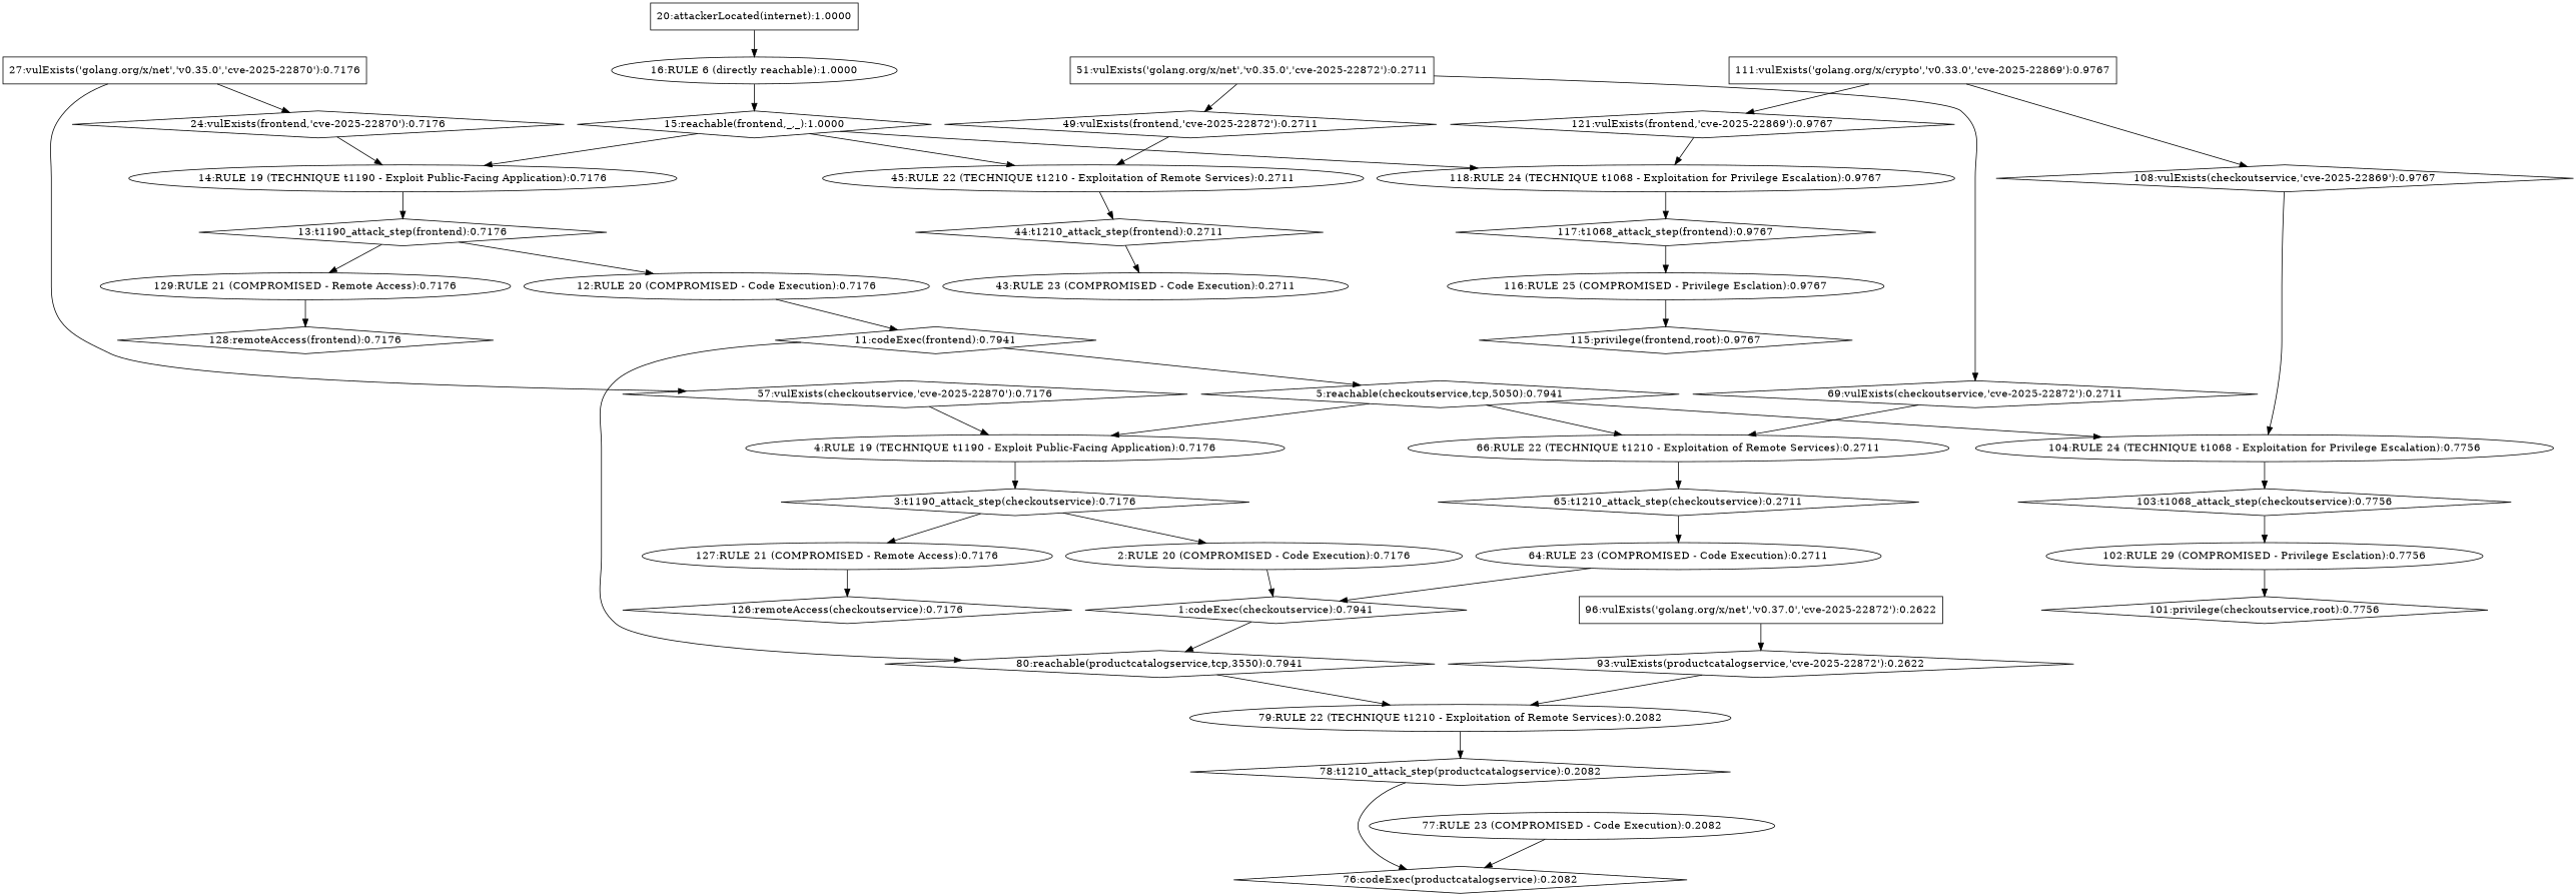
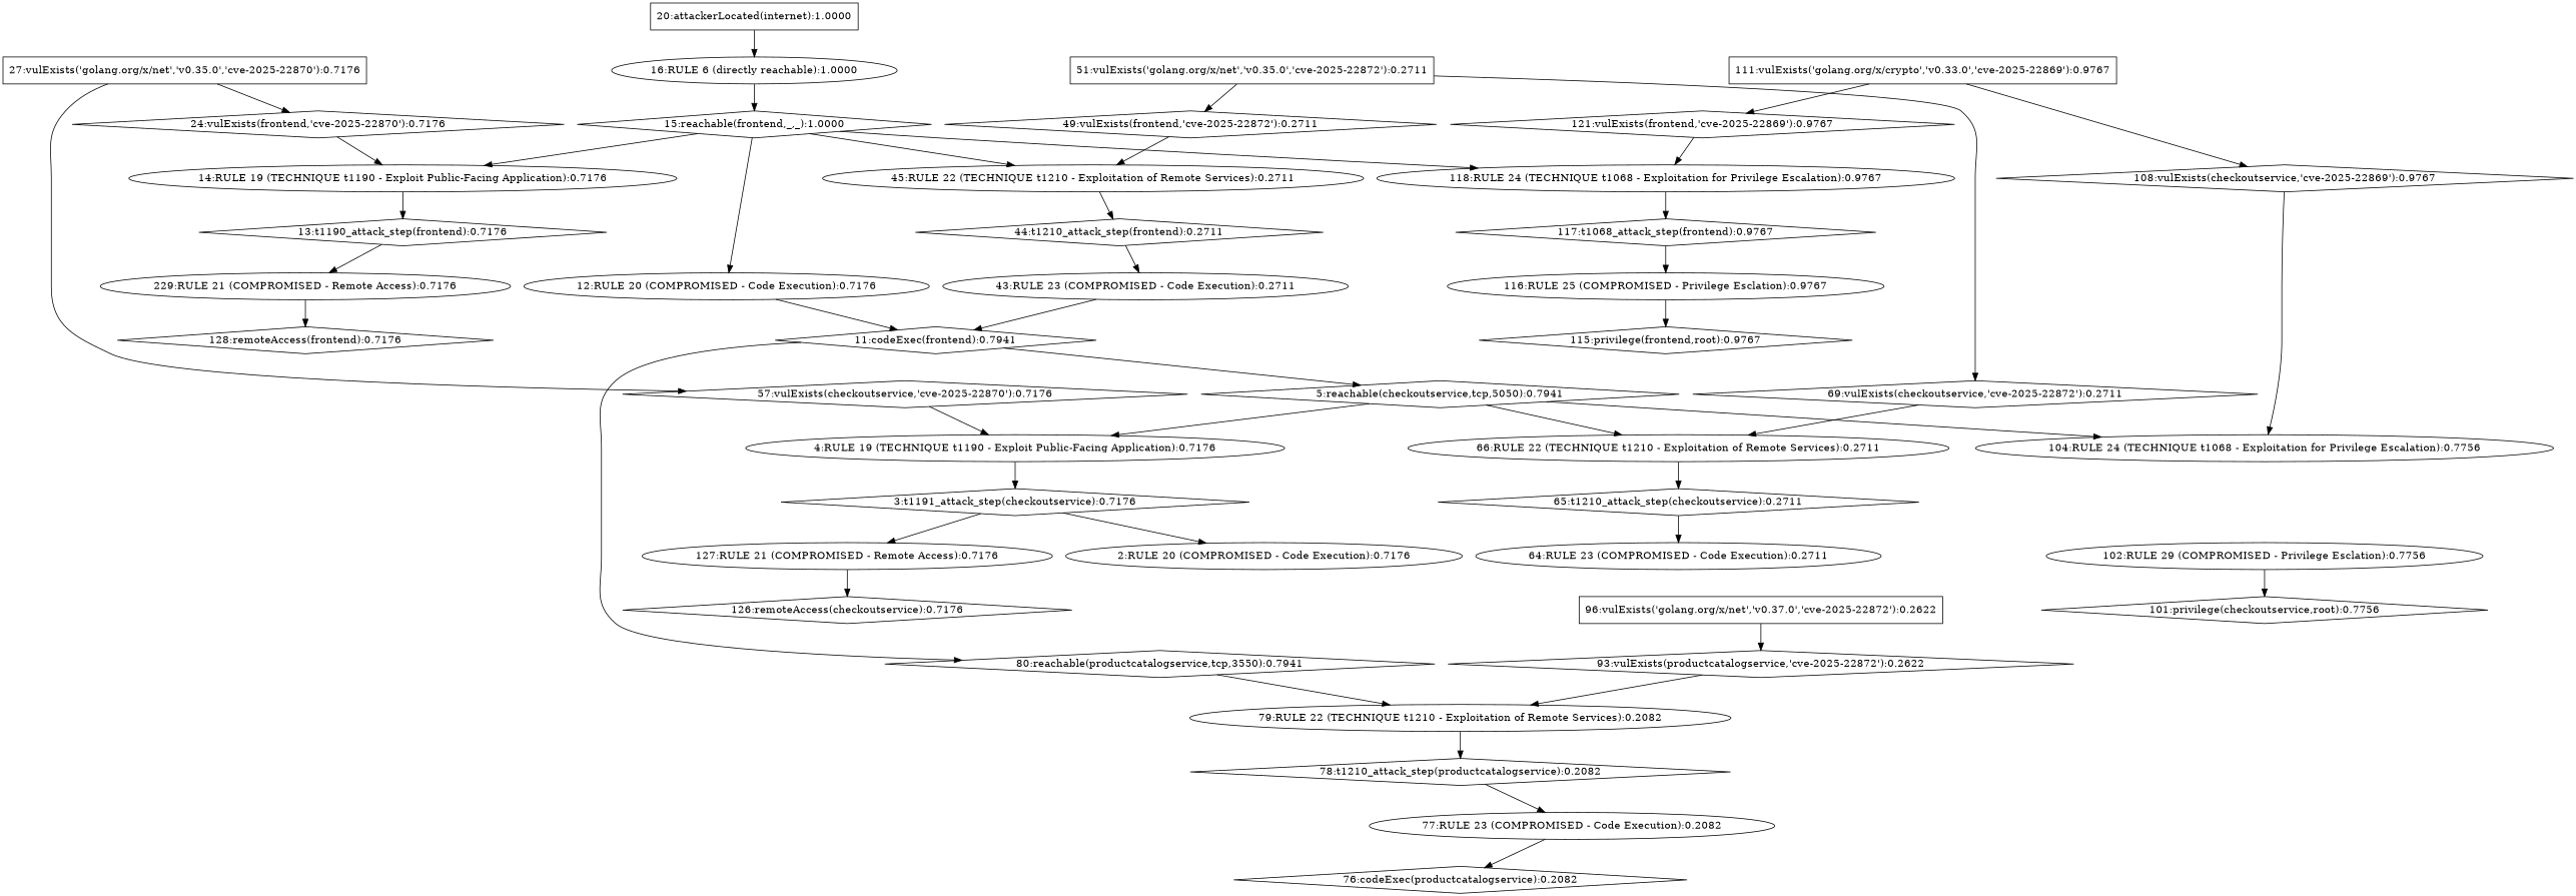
  strict digraph {
    node [probability=0.7175817210877059 shape=diamond]
-   n1 [label="1:codeExec(checkoutservice):0.7941" probability=0.7941462437530209]
    n2 [label="80:reachable(productcatalogservice,tcp,3550):0.7941" probability=0.7941462437530209]
    n3 [label="79:RULE 22 (TECHNIQUE t1210 - Exploitation of Remote Services):0.2082" probability=0.20824933826297065 shape=ellipse]
    n4 [label="78:t1210_attack_step(productcatalogservice):0.2082" probability=0.20824933826297065]
    n5 [label="2:RULE 20 (COMPROMISED - Code Execution):0.7176" shape=ellipse]
-   n6 [label="3:t1190_attack_step(checkoutservice):0.7176"]
+   n6 [label="3:t1191_attack_step(checkoutservice):0.7176"]
    n7 [label="127:RULE 21 (COMPROMISED - Remote Access):0.7176" shape=ellipse]
    n8 [label="126:remoteAccess(checkoutservice):0.7176"]
    n9 [label="4:RULE 19 (TECHNIQUE t1190 - Exploit Public-Facing Application):0.7176" shape=ellipse]
    n10 [label="5:reachable(checkoutservice,tcp,5050):0.7941" probability=0.7941462437530209]
    n11 [label="66:RULE 22 (TECHNIQUE t1210 - Exploitation of Remote Services):0.2711" probability=0.2711032832584196 shape=ellipse]
    n12 [label="104:RULE 24 (TECHNIQUE t1068 - Exploitation for Privilege Escalation):0.7756" probability=0.7756425831796554 shape=ellipse]
    n13 [label="65:t1210_attack_step(checkoutservice):0.2711" probability=0.2711032832584196]
-   n14 [label="103:t1068_attack_step(checkoutservice):0.7756" probability=0.7756425831796554]
    n15 [label="64:RULE 23 (COMPROMISED - Code Execution):0.2711" probability=0.2711032832584196 shape=ellipse]
    n16 [label="102:RULE 29 (COMPROMISED - Privilege Esclation):0.7756" probability=0.7756425831796554 shape=ellipse]
    n17 [label="11:codeExec(frontend):0.7941" probability=0.7941462437530209]
    n18 [label="12:RULE 20 (COMPROMISED - Code Execution):0.7176" shape=ellipse]
    n19 [label="13:t1190_attack_step(frontend):0.7176"]
-   n20 [label="129:RULE 21 (COMPROMISED - Remote Access):0.7176" shape=ellipse]
+   n20 [label="229:RULE 21 (COMPROMISED - Remote Access):0.7176" shape=ellipse]
    n21 [label="128:remoteAccess(frontend):0.7176"]
    n22 [label="14:RULE 19 (TECHNIQUE t1190 - Exploit Public-Facing Application):0.7176" shape=ellipse]
    n23 [label="15:reachable(frontend,_,_):1.0000" probability=1.0]
    n24 [label="45:RULE 22 (TECHNIQUE t1210 - Exploitation of Remote Services):0.2711" probability=0.2711032832584196 shape=ellipse]
    n25 [label="118:RULE 24 (TECHNIQUE t1068 - Exploitation for Privilege Escalation):0.9767" probability=0.976699933143397 shape=ellipse]
    n26 [label="44:t1210_attack_step(frontend):0.2711" probability=0.2711032832584196]
    n27 [label="117:t1068_attack_step(frontend):0.9767" probability=0.976699933143397]
    n28 [label="43:RULE 23 (COMPROMISED - Code Execution):0.2711" probability=0.2711032832584196 shape=ellipse]
    n29 [label="116:RULE 25 (COMPROMISED - Privilege Esclation):0.9767" probability=0.976699933143397 shape=ellipse]
    n30 [label="16:RULE 6 (directly reachable):1.0000" probability=1.0 shape=ellipse]
    n31 [label="20:attackerLocated(internet):1.0000" probability=1.0 shape=box]
    n32 [label="24:vulExists(frontend,'cve-2025-22870'):0.7176"]
    n33 [label="27:vulExists('golang.org/x/net','v0.35.0','cve-2025-22870'):0.7176" shape=box]
    n34 [label="57:vulExists(checkoutservice,'cve-2025-22870'):0.7176"]
    n35 [label="49:vulExists(frontend,'cve-2025-22872'):0.2711" probability=0.2711032832584196]
    n36 [label="51:vulExists('golang.org/x/net','v0.35.0','cve-2025-22872'):0.2711" probability=0.2711032832584196 shape=box]
    n37 [label="69:vulExists(checkoutservice,'cve-2025-22872'):0.2711" probability=0.2711032832584196]
    n38 [label="76:codeExec(productcatalogservice):0.2082" probability=0.20824933826297065]
    n39 [label="77:RULE 23 (COMPROMISED - Code Execution):0.2082" probability=0.20824933826297065 shape=ellipse]
    n40 [label="93:vulExists(productcatalogservice,'cve-2025-22872'):0.2622" probability=0.26223046435227626]
    n41 [label="96:vulExists('golang.org/x/net','v0.37.0','cve-2025-22872'):0.2622" probability=0.26223046435227626 shape=box]
    n42 [label="101:privilege(checkoutservice,root):0.7756" probability=0.7756425831796554]
    n43 [label="108:vulExists(checkoutservice,'cve-2025-22869'):0.9767" probability=0.976699933143397]
    n44 [label="111:vulExists('golang.org/x/crypto','v0.33.0','cve-2025-22869'):0.9767" probability=0.976699933143397 shape=box]
    n45 [label="121:vulExists(frontend,'cve-2025-22869'):0.9767" probability=0.976699933143397]
    n46 [label="115:privilege(frontend,root):0.9767" probability=0.976699933143397]
-   n1 -> n2
    n2 -> n3
    n3 -> n4
-   n4 -> n38
-   n5 -> n1
+   n4 -> n39
    n6 -> n5
    n6 -> n7
    n7 -> n8
    n9 -> n6
    n10 -> n9
    n10 -> n11
    n10 -> n12
    n11 -> n13
-   n12 -> n14
    n13 -> n15
-   n14 -> n16
-   n15 -> n1
    n16 -> n42
    n17 -> n2
    n17 -> n10
    n18 -> n17
-   n19 -> n18
+   n23 -> n18
    n19 -> n20
    n20 -> n21
    n22 -> n19
    n23 -> n22
    n23 -> n24
    n23 -> n25
    n24 -> n26
    n25 -> n27
    n26 -> n28
    n27 -> n29
+   n28 -> n17
    n29 -> n46
    n30 -> n23
    n31 -> n30
    n32 -> n22
    n33 -> n32
    n33 -> n34
    n34 -> n9
    n35 -> n24
    n36 -> n35
    n36 -> n37
    n37 -> n11
    n39 -> n38
    n40 -> n3
    n41 -> n40
    n43 -> n12
    n44 -> n43
    n44 -> n45
    n45 -> n25
  }
